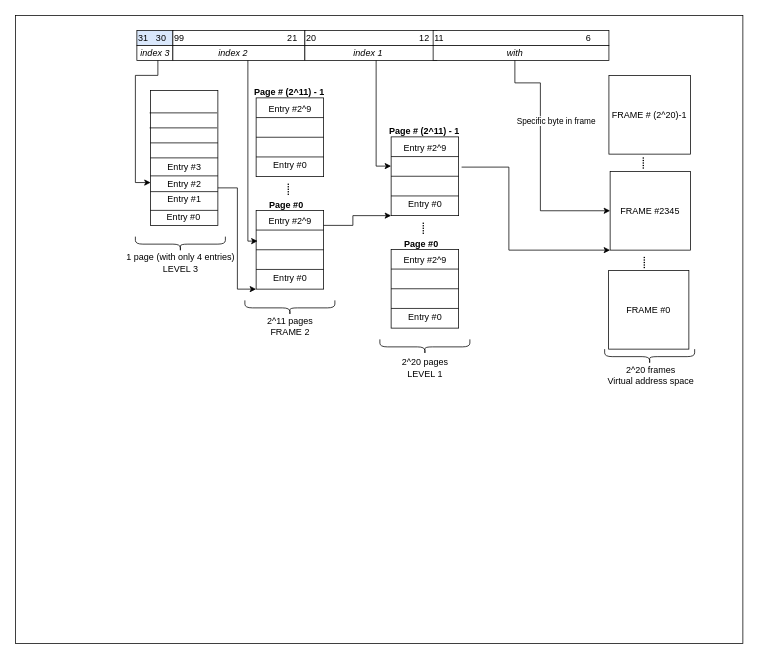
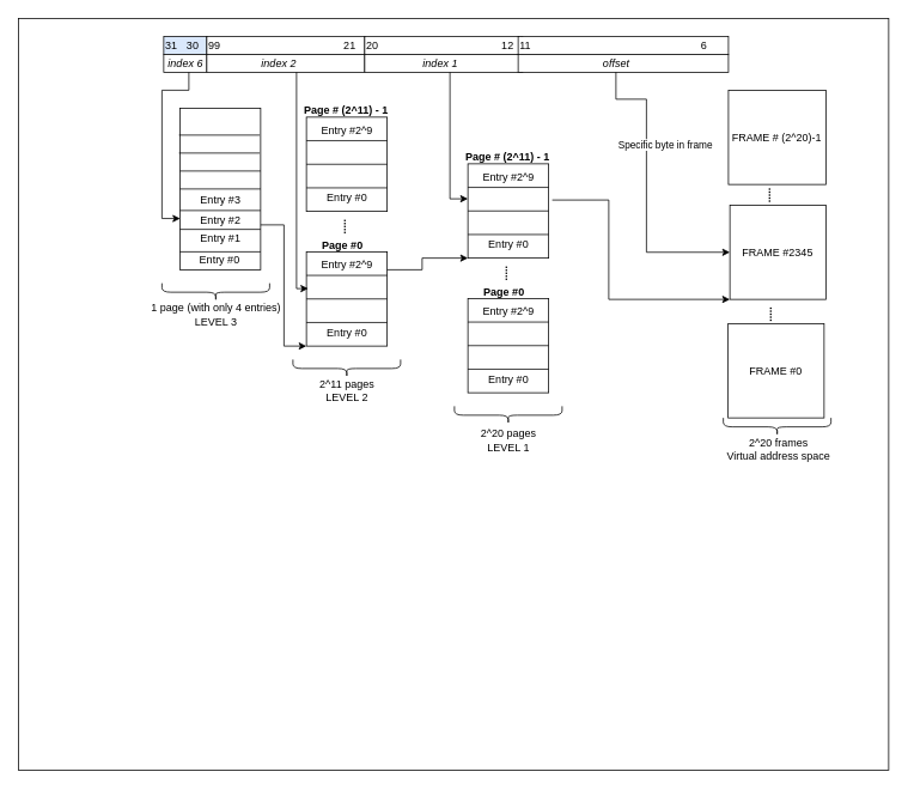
  <mxCell id="0" />
  <mxCell id="1" parent="0" />
  <mxCell id="2" value="" style="whiteSpace=wrap;html=1;" vertex="1" parent="1"><mxGeometry x="20" y="20" width="970" height="837.5" as="geometry" /></mxCell>
  <mxCell id="3" value="" style="group" vertex="1" connectable="0" parent="1"><mxGeometry x="182" y="40" width="60" height="45" as="geometry" /></mxCell>
  <mxCell id="4" value="31" style="rounded=0;whiteSpace=wrap;html=1;align=left;fillColor=#dae8fc;" vertex="1" parent="3"><mxGeometry width="48" height="20" as="geometry" /></mxCell>
  <mxCell id="5" value="" style="group" vertex="1" connectable="0" parent="3"><mxGeometry y="-5" width="60" height="50" as="geometry" /></mxCell>
  <mxCell id="6" value="" style="rounded=0;whiteSpace=wrap;html=1;" vertex="1" parent="5"><mxGeometry y="25" width="48" height="20" as="geometry" /></mxCell>
  <mxCell id="7" value="30" style="text;html=1;align=center;verticalAlign=middle;resizable=0;points=[];autosize=1;strokeColor=none;fillColor=none;" vertex="1" parent="5"><mxGeometry x="12" width="40" height="30" as="geometry" /></mxCell>
- <mxCell id="8" value="&lt;i&gt;index 3&lt;/i&gt;" style="text;html=1;align=center;verticalAlign=middle;resizable=0;points=[];autosize=1;strokeColor=none;fillColor=none;" vertex="1" parent="5"><mxGeometry x="-6" y="20" width="60" height="30" as="geometry" /></mxCell>
+ <mxCell id="8" value="&lt;i&gt;index 6&lt;/i&gt;" style="text;html=1;align=center;verticalAlign=middle;resizable=0;points=[];autosize=1;strokeColor=none;fillColor=none;" vertex="1" parent="5"><mxGeometry x="-6" y="20" width="60" height="30" as="geometry" /></mxCell>
  <mxCell id="9" value="" style="group" vertex="1" connectable="0" parent="1"><mxGeometry x="230" y="40" width="220" height="45" as="geometry" /></mxCell>
  <mxCell id="10" value="99" style="rounded=0;whiteSpace=wrap;html=1;align=left;" vertex="1" parent="9"><mxGeometry width="176" height="20" as="geometry" /></mxCell>
  <mxCell id="11" value="" style="group" vertex="1" connectable="0" parent="9"><mxGeometry y="-5" width="220" height="50" as="geometry" /></mxCell>
  <mxCell id="12" value="" style="rounded=0;whiteSpace=wrap;html=1;" vertex="1" parent="11"><mxGeometry y="25" width="176" height="20" as="geometry" /></mxCell>
  <mxCell id="13" value="21" style="text;html=1;align=center;verticalAlign=middle;resizable=0;points=[];autosize=1;strokeColor=none;fillColor=none;" vertex="1" parent="11"><mxGeometry x="138.947" width="40" height="30" as="geometry" /></mxCell>
  <mxCell id="14" value="&lt;i&gt;index 2&lt;/i&gt;" style="text;html=1;align=center;verticalAlign=middle;resizable=0;points=[];autosize=1;strokeColor=none;fillColor=none;" vertex="1" parent="11"><mxGeometry x="50" y="20" width="60" height="30" as="geometry" /></mxCell>
  <mxCell id="15" value="" style="group" vertex="1" connectable="0" parent="1"><mxGeometry x="406" y="40" width="220" height="68" as="geometry" /></mxCell>
  <mxCell id="16" value="20" style="rounded=0;whiteSpace=wrap;html=1;align=left;" vertex="1" parent="15"><mxGeometry width="176" height="20" as="geometry" /></mxCell>
  <mxCell id="17" value="" style="group" vertex="1" connectable="0" parent="15"><mxGeometry y="-5" width="220" height="73" as="geometry" /></mxCell>
  <mxCell id="18" value="" style="rounded=0;whiteSpace=wrap;html=1;" vertex="1" parent="17"><mxGeometry y="25" width="176" height="20" as="geometry" /></mxCell>
  <mxCell id="19" value="12" style="text;html=1;align=center;verticalAlign=middle;resizable=0;points=[];autosize=1;strokeColor=none;fillColor=none;" vertex="1" parent="17"><mxGeometry x="138.947" width="40" height="30" as="geometry" /></mxCell>
  <mxCell id="20" value="&lt;i&gt;index 1&lt;/i&gt;" style="text;html=1;align=center;verticalAlign=middle;resizable=0;points=[];autosize=1;strokeColor=none;fillColor=none;" vertex="1" parent="17"><mxGeometry x="54" y="20" width="60" height="30" as="geometry" /></mxCell>
  <mxCell id="21" value="" style="group" vertex="1" connectable="0" parent="1"><mxGeometry x="577" y="40" width="293" height="45" as="geometry" /></mxCell>
  <mxCell id="22" value="11" style="rounded=0;whiteSpace=wrap;html=1;align=left;" vertex="1" parent="21"><mxGeometry width="234.4" height="20" as="geometry" /></mxCell>
  <mxCell id="23" value="" style="group" vertex="1" connectable="0" parent="21"><mxGeometry y="-5" width="293.0" height="50" as="geometry" /></mxCell>
  <mxCell id="24" value="" style="rounded=0;whiteSpace=wrap;html=1;" vertex="1" parent="23"><mxGeometry y="25" width="234.4" height="20" as="geometry" /></mxCell>
  <mxCell id="25" value="6" style="text;html=1;align=center;verticalAlign=middle;resizable=0;points=[];autosize=1;strokeColor=none;fillColor=none;" vertex="1" parent="23"><mxGeometry x="191.712" width="30" height="30" as="geometry" /></mxCell>
- <mxCell id="26" value="&lt;i&gt;with&lt;/i&gt;" style="text;html=1;align=center;verticalAlign=middle;resizable=0;points=[];autosize=1;strokeColor=none;fillColor=none;" vertex="1" parent="23"><mxGeometry x="83.905" y="20" width="50" height="30" as="geometry" /></mxCell>
+ <mxCell id="26" value="&lt;i&gt;offset&lt;/i&gt;" style="text;html=1;align=center;verticalAlign=middle;resizable=0;points=[];autosize=1;strokeColor=none;fillColor=none;" vertex="1" parent="23"><mxGeometry x="83.905" y="20" width="50" height="30" as="geometry" /></mxCell>
  <mxCell id="27" value="" style="group" vertex="1" connectable="0" parent="1"><mxGeometry x="200" y="120" width="90" height="180" as="geometry" /></mxCell>
  <mxCell id="28" value="" style="group" vertex="1" connectable="0" parent="27"><mxGeometry width="90" height="180" as="geometry" /></mxCell>
  <mxCell id="29" value="" style="rounded=1;whiteSpace=wrap;html=1;fontSize=12;glass=0;strokeWidth=1;shadow=0;arcSize=0;" parent="28" vertex="1"><mxGeometry width="90" height="180" as="geometry" /></mxCell>
  <mxCell id="30" value="Entry #0" style="text;html=1;align=center;verticalAlign=middle;resizable=0;points=[];autosize=1;strokeColor=none;fillColor=none;" vertex="1" parent="28"><mxGeometry x="9" y="154.001" width="70" height="30" as="geometry" /></mxCell>
  <mxCell id="31" value="" style="endArrow=none;html=1;rounded=0;exitX=0;exitY=0.25;exitDx=0;exitDy=0;entryX=1;entryY=0.25;entryDx=0;entryDy=0;" edge="1" parent="28"><mxGeometry width="50" height="50" relative="1" as="geometry"><mxPoint y="70" as="sourcePoint" /><mxPoint x="90" y="70" as="targetPoint" /></mxGeometry></mxCell>
  <mxCell id="32" value="" style="endArrow=none;html=1;rounded=0;exitX=0;exitY=0.75;exitDx=0;exitDy=0;entryX=1;entryY=0.75;entryDx=0;entryDy=0;" edge="1" parent="28"><mxGeometry width="50" height="50" relative="1" as="geometry"><mxPoint y="160" as="sourcePoint" /><mxPoint x="90" y="160" as="targetPoint" /></mxGeometry></mxCell>
  <mxCell id="33" value="" style="endArrow=none;html=1;rounded=0;exitX=0;exitY=0.5;exitDx=0;exitDy=0;entryX=1;entryY=0.5;entryDx=0;entryDy=0;" edge="1" parent="28" source="29" target="29"><mxGeometry width="50" height="50" relative="1" as="geometry"><mxPoint x="420" y="365.143" as="sourcePoint" /><mxPoint x="510" y="365.143" as="targetPoint" /></mxGeometry></mxCell>
  <mxCell id="34" value="Entry #1" style="text;html=1;align=center;verticalAlign=middle;resizable=0;points=[];autosize=1;strokeColor=none;fillColor=none;" vertex="1" parent="28"><mxGeometry x="10" y="130.004" width="70" height="30" as="geometry" /></mxCell>
  <mxCell id="35" value="Entry #3" style="text;html=1;align=center;verticalAlign=middle;resizable=0;points=[];autosize=1;strokeColor=none;fillColor=none;" vertex="1" parent="28"><mxGeometry x="10" y="88.004" width="70" height="30" as="geometry" /></mxCell>
  <mxCell id="36" value="" style="endArrow=none;html=1;rounded=0;exitX=0;exitY=0.25;exitDx=0;exitDy=0;entryX=1;entryY=0.25;entryDx=0;entryDy=0;" edge="1" parent="28"><mxGeometry width="50" height="50" relative="1" as="geometry"><mxPoint x="-1" y="50" as="sourcePoint" /><mxPoint x="89" y="50" as="targetPoint" /></mxGeometry></mxCell>
  <mxCell id="37" value="" style="endArrow=none;html=1;rounded=0;exitX=0;exitY=0.25;exitDx=0;exitDy=0;entryX=1;entryY=0.25;entryDx=0;entryDy=0;" edge="1" parent="28"><mxGeometry width="50" height="50" relative="1" as="geometry"><mxPoint x="-1" y="30" as="sourcePoint" /><mxPoint x="89" y="30" as="targetPoint" /></mxGeometry></mxCell>
  <mxCell id="38" value="Entry #2" style="text;html=1;align=center;verticalAlign=middle;resizable=0;points=[];autosize=1;strokeColor=none;fillColor=none;" vertex="1" parent="27"><mxGeometry x="10" y="110.004" width="70" height="30" as="geometry" /></mxCell>
  <mxCell id="39" value="" style="endArrow=none;html=1;rounded=0;exitX=0;exitY=0.25;exitDx=0;exitDy=0;entryX=1;entryY=0.25;entryDx=0;entryDy=0;" edge="1" parent="27"><mxGeometry width="50" height="50" relative="1" as="geometry"><mxPoint y="114" as="sourcePoint" /><mxPoint x="90" y="114" as="targetPoint" /></mxGeometry></mxCell>
  <mxCell id="40" value="" style="endArrow=none;html=1;rounded=0;exitX=0;exitY=0.25;exitDx=0;exitDy=0;entryX=1;entryY=0.25;entryDx=0;entryDy=0;" edge="1" parent="27"><mxGeometry width="50" height="50" relative="1" as="geometry"><mxPoint y="135" as="sourcePoint" /><mxPoint x="90" y="135" as="targetPoint" /></mxGeometry></mxCell>
  <mxCell id="41" value="" style="group" vertex="1" connectable="0" parent="1"><mxGeometry x="341" y="280" width="90" height="105" as="geometry" /></mxCell>
  <mxCell id="42" value="" style="rounded=1;whiteSpace=wrap;html=1;fontSize=12;glass=0;strokeWidth=1;shadow=0;arcSize=0;" vertex="1" parent="41"><mxGeometry width="90" height="105" as="geometry" /></mxCell>
  <mxCell id="43" value="Entry #0" style="text;html=1;align=center;verticalAlign=middle;resizable=0;points=[];autosize=1;strokeColor=none;fillColor=none;" vertex="1" parent="41"><mxGeometry x="10" y="75" width="70" height="30" as="geometry" /></mxCell>
  <mxCell id="44" value="" style="endArrow=none;html=1;rounded=0;exitX=0;exitY=0.25;exitDx=0;exitDy=0;entryX=1;entryY=0.25;entryDx=0;entryDy=0;" edge="1" parent="41" source="42" target="42"><mxGeometry width="50" height="50" relative="1" as="geometry"><mxPoint x="10" y="72.5" as="sourcePoint" /><mxPoint x="60" y="22.5" as="targetPoint" /></mxGeometry></mxCell>
  <mxCell id="45" value="" style="endArrow=none;html=1;rounded=0;exitX=0;exitY=0.5;exitDx=0;exitDy=0;entryX=1;entryY=0.5;entryDx=0;entryDy=0;" edge="1" parent="41" source="42" target="42"><mxGeometry width="50" height="50" relative="1" as="geometry"><mxPoint y="79.41" as="sourcePoint" /><mxPoint x="120" y="79.41" as="targetPoint" /></mxGeometry></mxCell>
  <mxCell id="46" value="" style="endArrow=none;html=1;rounded=0;exitX=0;exitY=0.75;exitDx=0;exitDy=0;entryX=1;entryY=0.75;entryDx=0;entryDy=0;" edge="1" parent="41" source="42" target="42"><mxGeometry width="50" height="50" relative="1" as="geometry"><mxPoint x="10" y="82.5" as="sourcePoint" /><mxPoint x="100" y="82.5" as="targetPoint" /></mxGeometry></mxCell>
  <mxCell id="47" value="Entry #2^9" style="text;html=1;align=center;verticalAlign=middle;resizable=0;points=[];autosize=1;strokeColor=none;fillColor=none;" vertex="1" parent="41"><mxGeometry x="5" width="80" height="30" as="geometry" /></mxCell>
  <mxCell id="48" value="Page # (2^11) - 1" style="text;html=1;align=center;verticalAlign=middle;resizable=0;points=[];autosize=1;strokeColor=none;fillColor=none;fontStyle=1" vertex="1" parent="1"><mxGeometry x="330" y="108" width="110" height="30" as="geometry" /></mxCell>
  <mxCell id="49" value="" style="group" vertex="1" connectable="0" parent="1"><mxGeometry x="341" y="130" width="90" height="105" as="geometry" /></mxCell>
  <mxCell id="50" value="" style="rounded=1;whiteSpace=wrap;html=1;fontSize=12;glass=0;strokeWidth=1;shadow=0;arcSize=0;" vertex="1" parent="49"><mxGeometry width="90" height="105" as="geometry" /></mxCell>
  <mxCell id="51" value="Entry #0" style="text;html=1;align=center;verticalAlign=middle;resizable=0;points=[];autosize=1;strokeColor=none;fillColor=none;" vertex="1" parent="49"><mxGeometry x="10" y="75" width="70" height="30" as="geometry" /></mxCell>
  <mxCell id="52" value="" style="endArrow=none;html=1;rounded=0;exitX=0;exitY=0.25;exitDx=0;exitDy=0;entryX=1;entryY=0.25;entryDx=0;entryDy=0;" edge="1" parent="49" source="50" target="50"><mxGeometry width="50" height="50" relative="1" as="geometry"><mxPoint x="10" y="72.5" as="sourcePoint" /><mxPoint x="60" y="22.5" as="targetPoint" /></mxGeometry></mxCell>
  <mxCell id="53" value="" style="endArrow=none;html=1;rounded=0;exitX=0;exitY=0.5;exitDx=0;exitDy=0;entryX=1;entryY=0.5;entryDx=0;entryDy=0;" edge="1" parent="49" source="50" target="50"><mxGeometry width="50" height="50" relative="1" as="geometry"><mxPoint y="79.41" as="sourcePoint" /><mxPoint x="120" y="79.41" as="targetPoint" /></mxGeometry></mxCell>
  <mxCell id="54" value="" style="endArrow=none;html=1;rounded=0;exitX=0;exitY=0.75;exitDx=0;exitDy=0;entryX=1;entryY=0.75;entryDx=0;entryDy=0;" edge="1" parent="49" source="50" target="50"><mxGeometry width="50" height="50" relative="1" as="geometry"><mxPoint x="10" y="82.5" as="sourcePoint" /><mxPoint x="100" y="82.5" as="targetPoint" /></mxGeometry></mxCell>
  <mxCell id="55" value="Entry #2^9" style="text;html=1;align=center;verticalAlign=middle;resizable=0;points=[];autosize=1;strokeColor=none;fillColor=none;" vertex="1" parent="49"><mxGeometry x="5" width="80" height="30" as="geometry" /></mxCell>
  <mxCell id="56" value="" style="shape=curlyBracket;whiteSpace=wrap;html=1;rounded=1;labelPosition=left;verticalLabelPosition=middle;align=right;verticalAlign=middle;rotation=-90;" vertex="1" parent="1"><mxGeometry x="376" y="350" width="20" height="120" as="geometry" /></mxCell>
- <mxCell id="57" value="2^11 pages&lt;div&gt;FRAME 2&lt;/div&gt;" style="text;html=1;align=center;verticalAlign=middle;resizable=0;points=[];autosize=1;strokeColor=none;fillColor=none;" vertex="1" parent="1"><mxGeometry x="346" y="415" width="80" height="40" as="geometry" /></mxCell>
+ <mxCell id="57" value="2^11 pages&lt;div&gt;LEVEL 2&lt;/div&gt;" style="text;html=1;align=center;verticalAlign=middle;resizable=0;points=[];autosize=1;strokeColor=none;fillColor=none;" vertex="1" parent="1"><mxGeometry x="346" y="415" width="80" height="40" as="geometry" /></mxCell>
  <mxCell id="58" value="Page #0" style="text;html=1;align=center;verticalAlign=middle;resizable=0;points=[];autosize=1;strokeColor=none;fillColor=none;fontStyle=1" vertex="1" parent="1"><mxGeometry x="346" y="258" width="70" height="30" as="geometry" /></mxCell>
  <mxCell id="59" value="....." style="text;html=1;align=center;verticalAlign=middle;resizable=0;points=[];autosize=1;strokeColor=none;fillColor=none;rotation=-90;fontStyle=1" vertex="1" parent="1"><mxGeometry x="361" y="238" width="40" height="30" as="geometry" /></mxCell>
  <mxCell id="60" style="edgeStyle=orthogonalEdgeStyle;rounded=0;orthogonalLoop=1;jettySize=auto;html=1;entryX=0.004;entryY=0.683;entryDx=0;entryDy=0;entryPerimeter=0;exitX=0.567;exitY=0.833;exitDx=0;exitDy=0;exitPerimeter=0;" edge="1" parent="1" source="8" target="29"><mxGeometry relative="1" as="geometry"><mxPoint x="160" y="70" as="sourcePoint" /><Array as="points"><mxPoint x="210" y="100" /><mxPoint x="180" y="100" /><mxPoint x="180" y="243" /></Array></mxGeometry></mxCell>
  <mxCell id="61" style="edgeStyle=orthogonalEdgeStyle;rounded=0;orthogonalLoop=1;jettySize=auto;html=1;entryX=0;entryY=1;entryDx=0;entryDy=0;" edge="1" parent="1" source="29" target="42"><mxGeometry relative="1" as="geometry"><Array as="points"><mxPoint x="316" y="250" /><mxPoint x="316" y="385" /></Array></mxGeometry></mxCell>
  <mxCell id="62" value="" style="group" vertex="1" connectable="0" parent="1"><mxGeometry x="521" y="332" width="90" height="105" as="geometry" /></mxCell>
  <mxCell id="63" value="" style="rounded=1;whiteSpace=wrap;html=1;fontSize=12;glass=0;strokeWidth=1;shadow=0;arcSize=0;" vertex="1" parent="62"><mxGeometry width="90" height="105" as="geometry" /></mxCell>
  <mxCell id="64" value="Entry #0" style="text;html=1;align=center;verticalAlign=middle;resizable=0;points=[];autosize=1;strokeColor=none;fillColor=none;" vertex="1" parent="62"><mxGeometry x="10" y="75" width="70" height="30" as="geometry" /></mxCell>
  <mxCell id="65" value="" style="endArrow=none;html=1;rounded=0;exitX=0;exitY=0.25;exitDx=0;exitDy=0;entryX=1;entryY=0.25;entryDx=0;entryDy=0;" edge="1" parent="62" source="63" target="63"><mxGeometry width="50" height="50" relative="1" as="geometry"><mxPoint x="10" y="72.5" as="sourcePoint" /><mxPoint x="60" y="22.5" as="targetPoint" /></mxGeometry></mxCell>
  <mxCell id="66" value="" style="endArrow=none;html=1;rounded=0;exitX=0;exitY=0.5;exitDx=0;exitDy=0;entryX=1;entryY=0.5;entryDx=0;entryDy=0;" edge="1" parent="62" source="63" target="63"><mxGeometry width="50" height="50" relative="1" as="geometry"><mxPoint y="79.41" as="sourcePoint" /><mxPoint x="120" y="79.41" as="targetPoint" /></mxGeometry></mxCell>
  <mxCell id="67" value="" style="endArrow=none;html=1;rounded=0;exitX=0;exitY=0.75;exitDx=0;exitDy=0;entryX=1;entryY=0.75;entryDx=0;entryDy=0;" edge="1" parent="62" source="63" target="63"><mxGeometry width="50" height="50" relative="1" as="geometry"><mxPoint x="10" y="82.5" as="sourcePoint" /><mxPoint x="100" y="82.5" as="targetPoint" /></mxGeometry></mxCell>
  <mxCell id="68" value="Entry #2^9" style="text;html=1;align=center;verticalAlign=middle;resizable=0;points=[];autosize=1;strokeColor=none;fillColor=none;" vertex="1" parent="62"><mxGeometry x="5" width="80" height="30" as="geometry" /></mxCell>
  <mxCell id="69" value="Page # (2^11) - 1" style="text;html=1;align=center;verticalAlign=middle;resizable=0;points=[];autosize=1;strokeColor=none;fillColor=none;fontStyle=1" vertex="1" parent="1"><mxGeometry x="510" y="160" width="110" height="30" as="geometry" /></mxCell>
  <mxCell id="70" value="" style="group" vertex="1" connectable="0" parent="1"><mxGeometry x="521" y="182" width="90" height="105" as="geometry" /></mxCell>
  <mxCell id="71" value="" style="rounded=1;whiteSpace=wrap;html=1;fontSize=12;glass=0;strokeWidth=1;shadow=0;arcSize=0;" vertex="1" parent="70"><mxGeometry width="90" height="105" as="geometry" /></mxCell>
  <mxCell id="72" value="Entry #0" style="text;html=1;align=center;verticalAlign=middle;resizable=0;points=[];autosize=1;strokeColor=none;fillColor=none;" vertex="1" parent="70"><mxGeometry x="10" y="75" width="70" height="30" as="geometry" /></mxCell>
  <mxCell id="73" value="" style="endArrow=none;html=1;rounded=0;exitX=0;exitY=0.25;exitDx=0;exitDy=0;entryX=1;entryY=0.25;entryDx=0;entryDy=0;" edge="1" parent="70" source="71" target="71"><mxGeometry width="50" height="50" relative="1" as="geometry"><mxPoint x="10" y="72.5" as="sourcePoint" /><mxPoint x="60" y="22.5" as="targetPoint" /></mxGeometry></mxCell>
  <mxCell id="74" value="" style="endArrow=none;html=1;rounded=0;exitX=0;exitY=0.5;exitDx=0;exitDy=0;entryX=1;entryY=0.5;entryDx=0;entryDy=0;" edge="1" parent="70" source="71" target="71"><mxGeometry width="50" height="50" relative="1" as="geometry"><mxPoint y="79.41" as="sourcePoint" /><mxPoint x="120" y="79.41" as="targetPoint" /></mxGeometry></mxCell>
  <mxCell id="75" value="" style="endArrow=none;html=1;rounded=0;exitX=0;exitY=0.75;exitDx=0;exitDy=0;entryX=1;entryY=0.75;entryDx=0;entryDy=0;" edge="1" parent="70" source="71" target="71"><mxGeometry width="50" height="50" relative="1" as="geometry"><mxPoint x="10" y="82.5" as="sourcePoint" /><mxPoint x="100" y="82.5" as="targetPoint" /></mxGeometry></mxCell>
  <mxCell id="76" value="Entry #2^9" style="text;html=1;align=center;verticalAlign=middle;resizable=0;points=[];autosize=1;strokeColor=none;fillColor=none;" vertex="1" parent="70"><mxGeometry x="5" width="80" height="30" as="geometry" /></mxCell>
  <mxCell id="77" value="" style="shape=curlyBracket;whiteSpace=wrap;html=1;rounded=1;labelPosition=left;verticalLabelPosition=middle;align=right;verticalAlign=middle;rotation=-90;" vertex="1" parent="1"><mxGeometry x="556" y="402" width="20" height="120" as="geometry" /></mxCell>
  <mxCell id="78" value="Page #0" style="text;html=1;align=center;verticalAlign=middle;resizable=0;points=[];autosize=1;strokeColor=none;fillColor=none;fontStyle=1" vertex="1" parent="1"><mxGeometry x="526" y="310" width="70" height="30" as="geometry" /></mxCell>
  <mxCell id="79" value="....." style="text;html=1;align=center;verticalAlign=middle;resizable=0;points=[];autosize=1;strokeColor=none;fillColor=none;rotation=-90;fontStyle=1" vertex="1" parent="1"><mxGeometry x="541" y="290" width="40" height="30" as="geometry" /></mxCell>
  <mxCell id="80" value="" style="shape=curlyBracket;whiteSpace=wrap;html=1;rounded=1;labelPosition=left;verticalLabelPosition=middle;align=right;verticalAlign=middle;rotation=-90;" vertex="1" parent="1"><mxGeometry x="230" y="265" width="20" height="120" as="geometry" /></mxCell>
  <mxCell id="81" value="1 page (with only 4 entries)&lt;div&gt;LEVEL 3&lt;/div&gt;" style="text;html=1;align=center;verticalAlign=middle;resizable=0;points=[];autosize=1;strokeColor=none;fillColor=none;" vertex="1" parent="1"><mxGeometry x="155" y="330" width="170" height="40" as="geometry" /></mxCell>
  <mxCell id="82" value="2^20 pages&lt;div&gt;LEVEL 1&lt;/div&gt;" style="text;html=1;align=center;verticalAlign=middle;resizable=0;points=[];autosize=1;strokeColor=none;fillColor=none;" vertex="1" parent="1"><mxGeometry x="521" y="470" width="90" height="40" as="geometry" /></mxCell>
  <mxCell id="83" style="edgeStyle=orthogonalEdgeStyle;rounded=0;orthogonalLoop=1;jettySize=auto;html=1;entryX=0.022;entryY=0.39;entryDx=0;entryDy=0;entryPerimeter=0;" edge="1" parent="1" source="12" target="42"><mxGeometry relative="1" as="geometry"><Array as="points"><mxPoint x="330" y="321" /></Array></mxGeometry></mxCell>
  <mxCell id="84" style="edgeStyle=orthogonalEdgeStyle;rounded=0;orthogonalLoop=1;jettySize=auto;html=1;entryX=0;entryY=1;entryDx=0;entryDy=0;" edge="1" parent="1" source="42" target="71"><mxGeometry relative="1" as="geometry"><Array as="points"><mxPoint x="470" y="300" /><mxPoint x="470" y="287" /></Array></mxGeometry></mxCell>
  <mxCell id="85" style="edgeStyle=orthogonalEdgeStyle;rounded=0;orthogonalLoop=1;jettySize=auto;html=1;entryX=0;entryY=0.371;entryDx=0;entryDy=0;entryPerimeter=0;" edge="1" parent="1" target="71"><mxGeometry relative="1" as="geometry"><mxPoint x="501" y="80" as="sourcePoint" /><Array as="points"><mxPoint x="501" y="221" /></Array></mxGeometry></mxCell>
  <mxCell id="86" value="FRAME #2345" style="rounded=1;whiteSpace=wrap;html=1;fontSize=12;glass=0;strokeWidth=1;shadow=0;arcSize=0;" vertex="1" parent="1"><mxGeometry x="813" y="228" width="107" height="105" as="geometry" /></mxCell>
  <mxCell id="87" style="edgeStyle=orthogonalEdgeStyle;rounded=0;orthogonalLoop=1;jettySize=auto;html=1;exitX=1.044;exitY=0.384;exitDx=0;exitDy=0;exitPerimeter=0;entryX=0;entryY=1;entryDx=0;entryDy=0;" edge="1" parent="1" source="71" target="86"><mxGeometry relative="1" as="geometry"><Array as="points"><mxPoint x="678" y="222" /><mxPoint x="678" y="333" /></Array></mxGeometry></mxCell>
  <mxCell id="88" style="edgeStyle=orthogonalEdgeStyle;rounded=0;orthogonalLoop=1;jettySize=auto;html=1;entryX=0;entryY=0.5;entryDx=0;entryDy=0;" edge="1" parent="1" source="24" target="86"><mxGeometry relative="1" as="geometry"><Array as="points"><mxPoint x="686" y="110" /><mxPoint x="720" y="110" /><mxPoint x="720" y="281" /></Array></mxGeometry></mxCell>
  <mxCell id="89" value="Specific byte in frame" style="edgeLabel;html=1;align=center;verticalAlign=middle;resizable=0;points=[];" vertex="1" connectable="0" parent="88"><mxGeometry x="-0.188" y="1" relative="1" as="geometry"><mxPoint x="19" y="-19" as="offset" /></mxGeometry></mxCell>
  <mxCell id="90" value="FRAME # (2^20)-1" style="rounded=1;whiteSpace=wrap;html=1;fontSize=12;glass=0;strokeWidth=1;shadow=0;arcSize=0;" vertex="1" parent="1"><mxGeometry x="811.4" y="100" width="108.6" height="105" as="geometry" /></mxCell>
  <mxCell id="91" value="FRAME #0" style="rounded=1;whiteSpace=wrap;html=1;fontSize=12;glass=0;strokeWidth=1;shadow=0;arcSize=0;" vertex="1" parent="1"><mxGeometry x="811" y="360" width="107" height="105" as="geometry" /></mxCell>
  <mxCell id="92" value="....." style="text;html=1;align=center;verticalAlign=middle;resizable=0;points=[];autosize=1;strokeColor=none;fillColor=none;rotation=-90;fontStyle=1" vertex="1" parent="1"><mxGeometry x="834" y="203" width="40" height="30" as="geometry" /></mxCell>
  <mxCell id="93" value="....." style="text;html=1;align=center;verticalAlign=middle;resizable=0;points=[];autosize=1;strokeColor=none;fillColor=none;rotation=-90;fontStyle=1" vertex="1" parent="1"><mxGeometry x="836.4" y="335" width="40" height="30" as="geometry" /></mxCell>
  <mxCell id="94" value="" style="shape=curlyBracket;whiteSpace=wrap;html=1;rounded=1;labelPosition=left;verticalLabelPosition=middle;align=right;verticalAlign=middle;rotation=-90;" vertex="1" parent="1"><mxGeometry x="855.7" y="415" width="20" height="120" as="geometry" /></mxCell>
  <mxCell id="95" value="2^20 frames&lt;br&gt;&lt;div&gt;Virtual address space&lt;/div&gt;" style="text;html=1;align=center;verticalAlign=middle;resizable=0;points=[];autosize=1;strokeColor=none;fillColor=none;" vertex="1" parent="1"><mxGeometry x="796.5" y="480" width="140" height="40" as="geometry" /></mxCell>
